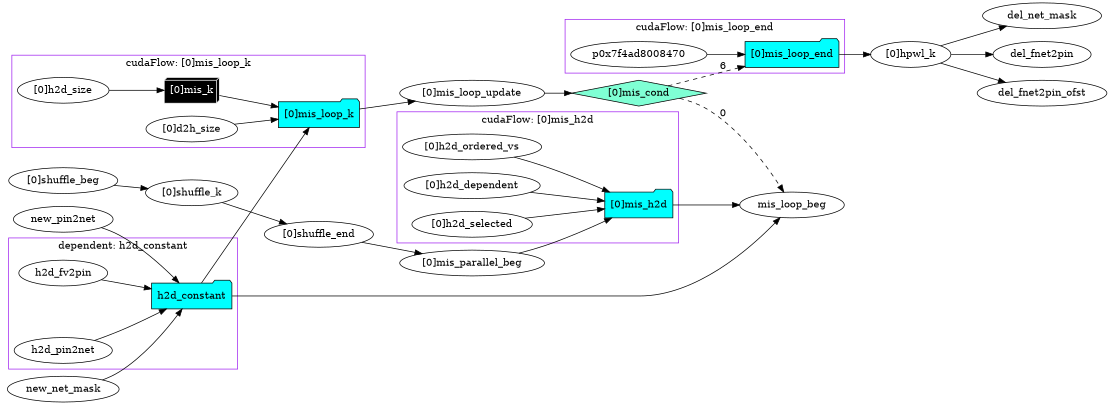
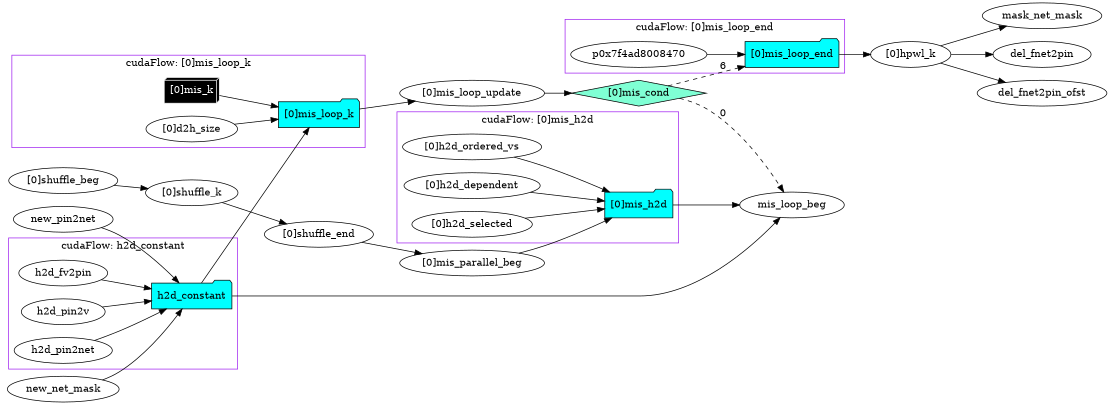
  digraph {
    rankdir=LR
    n1 [fillcolor=cyan label=h2d_constant shape=folder style=filled]
    n2 [label=h2d_pin2net]
    n3 [label=h2d_fv2pin]
+   n4 [label=h2d_pin2v]
    n5 [fillcolor=cyan label="[0]mis_h2d" shape=folder style=filled]
    n6 [label="[0]h2d_ordered_vs"]
    n7 [label="[0]h2d_dependent"]
    n8 [label="[0]h2d_selected"]
    n9 [fillcolor=cyan label="[0]mis_loop_k" shape=folder style=filled]
-   n10 [label="[0]h2d_size"]
    n11 [color=white fillcolor=black fontcolor=white label="[0]mis_k" shape=box3d style=filled]
    n12 [label="[0]d2h_size"]
    n13 [fillcolor=cyan label="[0]mis_loop_end" shape=folder style=filled]
    n14 [label=p0x7f4ad8008470]
    n15 [label=mis_loop_beg]
    n16 [label="[0]mis_loop_update"]
    n17 [label="[0]hpwl_k"]
    n18 [label=new_net_mask]
    n19 [label=new_pin2net]
    n20 [label="[0]shuffle_beg"]
    n21 [label="[0]shuffle_k"]
    n22 [label="[0]shuffle_end"]
    n23 [label="[0]mis_parallel_beg"]
    n24 [color=black fillcolor=aquamarine label="[0]mis_cond" shape=diamond style=filled]
-   n25 [label=del_net_mask]
+   n25 [label=mask_net_mask]
    n26 [label=del_fnet2pin]
    n27 [label=del_fnet2pin_ofst]
    subgraph cluster_1 {
      color=purple
-     label="dependent: h2d_constant"
+     label="cudaFlow: h2d_constant"
      n1
      n2
      n3
+     n4
    }
    subgraph cluster_2 {
      color=purple
      label="cudaFlow: [0]mis_h2d"
      n5
      n6
      n7
      n8
    }
    subgraph cluster_3 {
      color=purple
      label="cudaFlow: [0]mis_loop_k"
      n9
-     n10
      n11
      n12
    }
    subgraph cluster_4 {
      color=purple
      label="cudaFlow: [0]mis_loop_end"
      n13
      n14
    }
    n1 -> n9
    n1 -> n15
    n2 -> n1
    n3 -> n1
+   n4 -> n1
    n5 -> n15
    n6 -> n5
    n7 -> n5
    n8 -> n5
    n9 -> n16
-   n10 -> n11
    n11 -> n9
    n12 -> n9
    n13 -> n17
    n14 -> n13
    n16 -> n24
    n17 -> n25
    n17 -> n26
    n17 -> n27
    n18 -> n1
    n19 -> n1
    n20 -> n21
    n21 -> n22
    n22 -> n23
    n23 -> n5
    n24 -> n13 [label=6 style=dashed]
    n24 -> n15 [label=0 style=dashed]
  }
